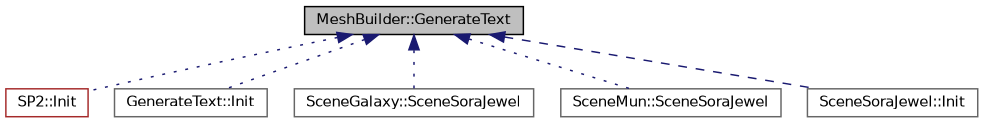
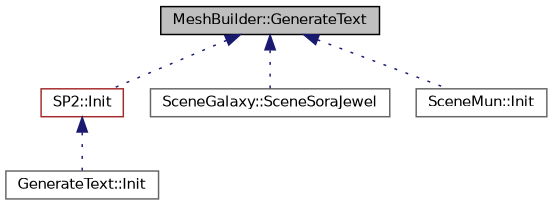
  digraph {
    rankdir=TB
    node [color=gray40 fontname=Helvetica fontsize=10 shape=record]
    edge [color=midnightblue dir=back fontname=Helvetica fontsize=10 labelfontname=Helvetica labelfontsize=10 style=dotted]
    n1 [color=black fillcolor=grey75 fontcolor=black height=0.2 label="MeshBuilder::GenerateText" style=filled width=0.4]
    n2 [color=brown height=0.2 label="SP2::Init" width=0.4]
    n3 [height=0.2 label="GenerateText::Init" width=0.4]
    n4 [height=0.2 label="SceneGalaxy::SceneSoraJewel" width=0.4]
-   n5 [height=0.2 label="SceneMun::SceneSoraJewel" width=0.4]
-   n6 [height=0.2 label="SceneSoraJewel::Init" width=0.4]
+   n5 [height=0.2 label="SceneMun::Init" width=0.4]
    n1 -> n2
-   n1 -> n3
+   n2 -> n3
    n1 -> n4
    n1 -> n5
-   n1 -> n6 [style=dashed]
  }
